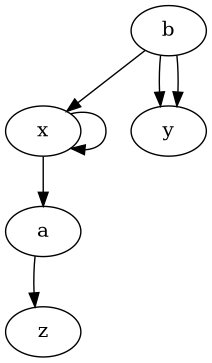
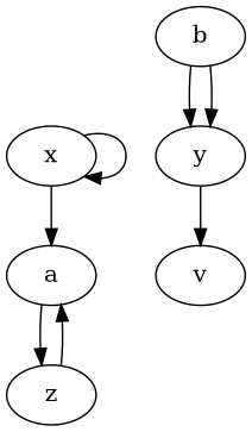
  digraph {
    b
    x
    y
    a
+   v
    z
-   b -> x
    b -> y
    b -> y
    x -> x
    x -> a
+   y -> v
    a -> z
+   z -> a
  }
